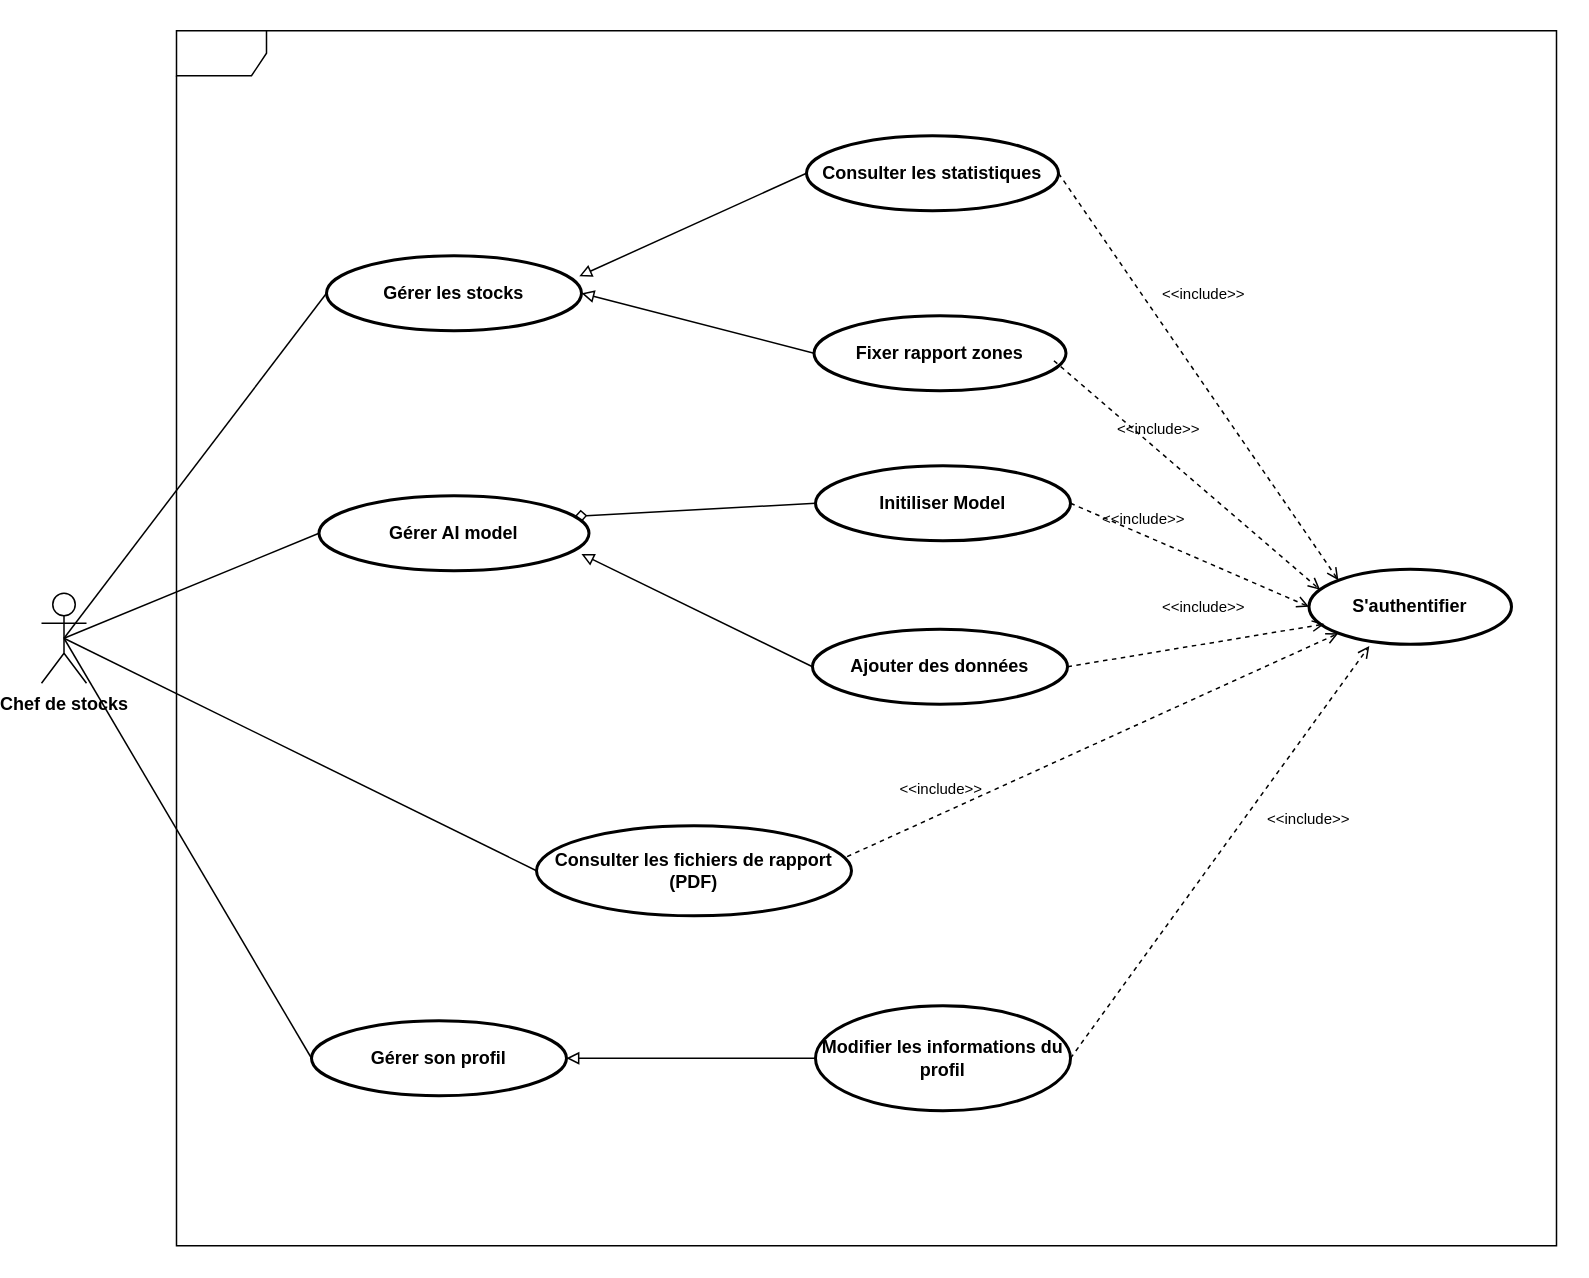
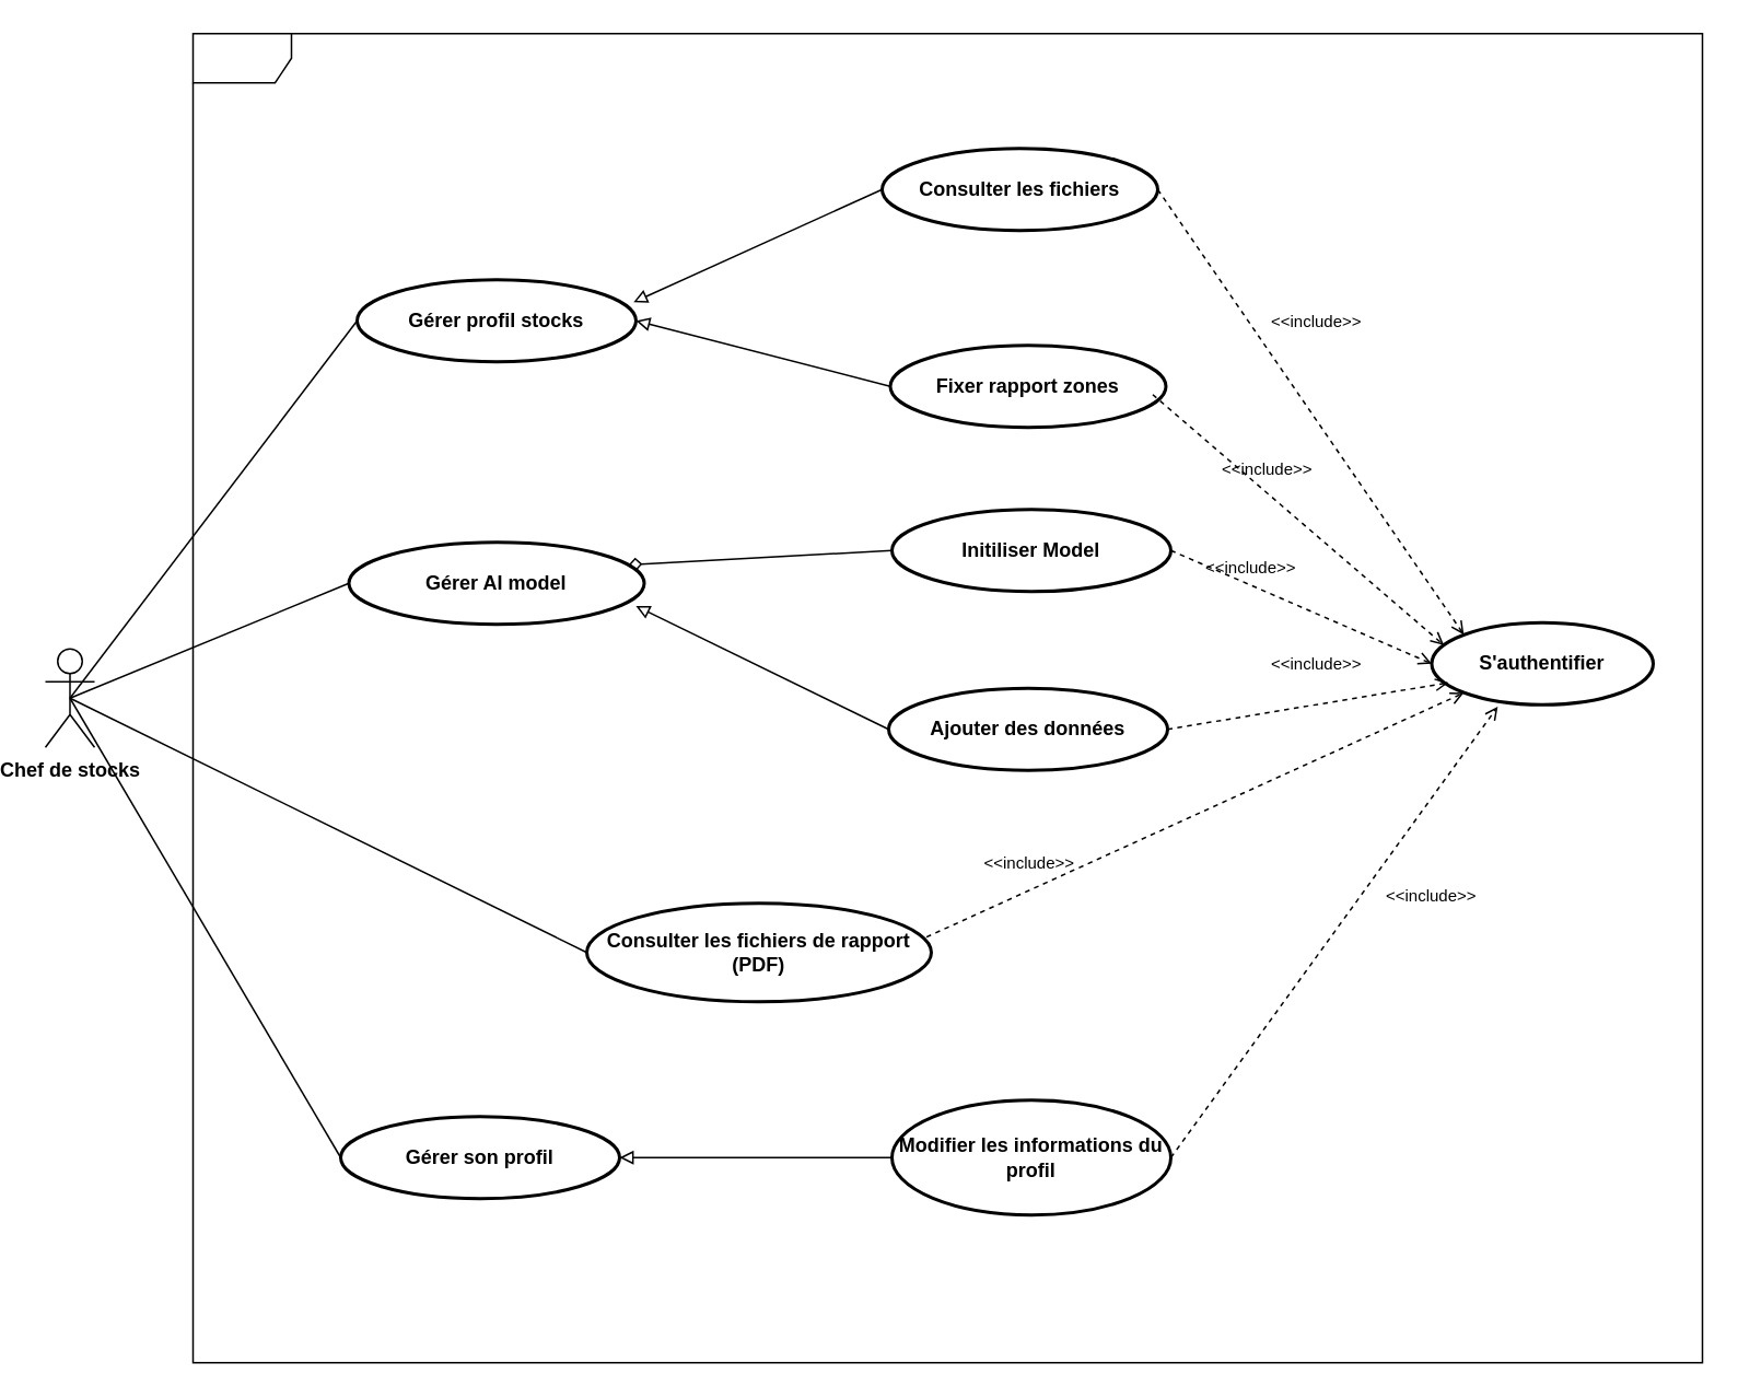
  <mxCell id="0" />
  <mxCell id="1" parent="0" />
  <mxCell id="2" value="&lt;b&gt;Chef de stocks&lt;/b&gt;" style="shape=umlActor;verticalLabelPosition=bottom;verticalAlign=top;html=1;outlineConnect=0;" vertex="1" parent="1"><mxGeometry x="20" y="395" width="30" height="60" as="geometry" /></mxCell>
  <mxCell id="3" value="" style="shape=umlFrame;whiteSpace=wrap;html=1;pointerEvents=0;" vertex="1" parent="1"><mxGeometry x="110" y="20" width="920" height="810" as="geometry" /></mxCell>
  <mxCell id="4" value="&lt;b&gt;S'authentifier&lt;/b&gt;" style="strokeWidth=2;html=1;shape=mxgraph.flowchart.start_1;whiteSpace=wrap;" vertex="1" parent="1"><mxGeometry x="865" y="379" width="135" height="50" as="geometry" /></mxCell>
  <mxCell id="5" value="&lt;b&gt;Consulter les fichiers de rapport (PDF)&lt;/b&gt;" style="strokeWidth=2;html=1;shape=mxgraph.flowchart.start_1;whiteSpace=wrap;" vertex="1" parent="1"><mxGeometry x="350" y="550" width="210" height="60" as="geometry" /></mxCell>
  <mxCell id="6" value="&lt;b&gt;Gérer AI model&lt;/b&gt;" style="strokeWidth=2;html=1;shape=mxgraph.flowchart.start_1;whiteSpace=wrap;" vertex="1" parent="1"><mxGeometry x="205" y="330" width="180" height="50" as="geometry" /></mxCell>
- <mxCell id="7" value="&lt;b&gt;Gérer les stocks&lt;/b&gt;" style="strokeWidth=2;html=1;shape=mxgraph.flowchart.start_1;whiteSpace=wrap;" vertex="1" parent="1"><mxGeometry x="210" y="170" width="170" height="50" as="geometry" /></mxCell>
+ <mxCell id="7" value="&lt;b&gt;Gérer profil stocks&lt;/b&gt;" style="strokeWidth=2;html=1;shape=mxgraph.flowchart.start_1;whiteSpace=wrap;" vertex="1" parent="1"><mxGeometry x="210" y="170" width="170" height="50" as="geometry" /></mxCell>
  <mxCell id="8" style="rounded=0;orthogonalLoop=1;jettySize=auto;html=1;exitX=0.5;exitY=0.5;exitDx=0;exitDy=0;exitPerimeter=0;endArrow=none;endFill=0;entryX=0;entryY=0.5;entryDx=0;entryDy=0;entryPerimeter=0;" edge="1" parent="1" source="2" target="7"><mxGeometry relative="1" as="geometry"><mxPoint x="530" y="240" as="targetPoint" /></mxGeometry></mxCell>
  <mxCell id="9" style="rounded=0;orthogonalLoop=1;jettySize=auto;html=1;exitX=0.5;exitY=0.5;exitDx=0;exitDy=0;exitPerimeter=0;endArrow=none;endFill=0;entryX=0;entryY=0.5;entryDx=0;entryDy=0;entryPerimeter=0;" edge="1" parent="1" source="2" target="6"><mxGeometry relative="1" as="geometry"><mxPoint x="530" y="325" as="targetPoint" /></mxGeometry></mxCell>
  <mxCell id="10" style="rounded=0;orthogonalLoop=1;jettySize=auto;html=1;exitX=0.5;exitY=0.5;exitDx=0;exitDy=0;exitPerimeter=0;endArrow=none;endFill=0;entryX=0;entryY=0.5;entryDx=0;entryDy=0;entryPerimeter=0;" edge="1" parent="1" source="2" target="5"><mxGeometry relative="1" as="geometry"><mxPoint x="520" y="420" as="targetPoint" /></mxGeometry></mxCell>
  <mxCell id="11" style="rounded=0;orthogonalLoop=1;jettySize=auto;html=1;exitX=1;exitY=0.5;exitDx=0;exitDy=0;entryX=0.145;entryY=0.145;entryDx=0;entryDy=0;entryPerimeter=0;endArrow=open;endFill=0;dashed=1;exitPerimeter=0;" edge="1" parent="1" source="17" target="4"><mxGeometry relative="1" as="geometry" /></mxCell>
  <mxCell id="12" style="rounded=0;orthogonalLoop=1;jettySize=auto;html=1;entryX=0;entryY=0.5;entryDx=0;entryDy=0;entryPerimeter=0;endArrow=open;endFill=0;dashed=1;exitX=1;exitY=0.5;exitDx=0;exitDy=0;exitPerimeter=0;" edge="1" parent="1" source="24" target="4"><mxGeometry relative="1" as="geometry" /></mxCell>
  <mxCell id="13" style="rounded=0;orthogonalLoop=1;jettySize=auto;html=1;entryX=0.145;entryY=0.855;entryDx=0;entryDy=0;entryPerimeter=0;endArrow=open;endFill=0;dashed=1;exitX=0.986;exitY=0.343;exitDx=0;exitDy=0;exitPerimeter=0;" edge="1" parent="1" source="5" target="4"><mxGeometry relative="1" as="geometry"><mxPoint x="740" y="420" as="sourcePoint" /></mxGeometry></mxCell>
  <mxCell id="14" value="&lt;font style=&quot;font-size: 10px;&quot;&gt;&amp;lt;&amp;lt;include&amp;gt;&amp;gt;&lt;/font&gt;" style="text;strokeColor=none;align=center;fillColor=none;html=1;verticalAlign=middle;whiteSpace=wrap;rounded=0;" vertex="1" parent="1"><mxGeometry x="720" y="270" width="90" height="30" as="geometry" /></mxCell>
  <mxCell id="15" value="&lt;font style=&quot;font-size: 10px;&quot;&gt;&amp;lt;&amp;lt;include&amp;gt;&amp;gt;&lt;/font&gt;" style="text;strokeColor=none;align=center;fillColor=none;html=1;verticalAlign=middle;whiteSpace=wrap;rounded=0;" vertex="1" parent="1"><mxGeometry x="750" y="180" width="90" height="30" as="geometry" /></mxCell>
  <mxCell id="16" value="&lt;font style=&quot;font-size: 10px;&quot;&gt;&amp;lt;&amp;lt;include&amp;gt;&amp;gt;&lt;/font&gt;" style="text;strokeColor=none;align=center;fillColor=none;html=1;verticalAlign=middle;whiteSpace=wrap;rounded=0;" vertex="1" parent="1"><mxGeometry x="820" y="530" width="90" height="30" as="geometry" /></mxCell>
- <mxCell id="17" value="&lt;b&gt;Consulter les statistiques&lt;/b&gt;" style="strokeWidth=2;html=1;shape=mxgraph.flowchart.start_1;whiteSpace=wrap;" vertex="1" parent="1"><mxGeometry x="530" y="90" width="168" height="50" as="geometry" /></mxCell>
+ <mxCell id="17" value="&lt;b&gt;Consulter les fichiers&lt;/b&gt;" style="strokeWidth=2;html=1;shape=mxgraph.flowchart.start_1;whiteSpace=wrap;" vertex="1" parent="1"><mxGeometry x="530" y="90" width="168" height="50" as="geometry" /></mxCell>
  <mxCell id="18" style="rounded=0;orthogonalLoop=1;jettySize=auto;html=1;exitX=0;exitY=0.5;exitDx=0;exitDy=0;exitPerimeter=0;entryX=0.991;entryY=0.274;entryDx=0;entryDy=0;endArrow=block;endFill=0;elbow=vertical;entryPerimeter=0;" edge="1" parent="1" source="17" target="7"><mxGeometry relative="1" as="geometry" /></mxCell>
  <mxCell id="19" value="&lt;b&gt;Gérer son profil&lt;/b&gt;" style="strokeWidth=2;html=1;shape=mxgraph.flowchart.start_1;whiteSpace=wrap;" vertex="1" parent="1"><mxGeometry x="200" y="680" width="170" height="50" as="geometry" /></mxCell>
  <mxCell id="20" style="rounded=0;orthogonalLoop=1;jettySize=auto;html=1;exitX=0;exitY=0.5;exitDx=0;exitDy=0;exitPerimeter=0;entryX=0.5;entryY=0.5;entryDx=0;entryDy=0;entryPerimeter=0;endArrow=none;endFill=0;" edge="1" parent="1" source="19" target="2"><mxGeometry relative="1" as="geometry" /></mxCell>
  <mxCell id="21" value="&lt;b&gt;Modifier les informations du profil&lt;/b&gt;" style="strokeWidth=2;html=1;shape=mxgraph.flowchart.start_1;whiteSpace=wrap;" vertex="1" parent="1"><mxGeometry x="536" y="670" width="170" height="70" as="geometry" /></mxCell>
  <mxCell id="22" style="rounded=0;orthogonalLoop=1;jettySize=auto;html=1;entryX=0.298;entryY=1.023;entryDx=0;entryDy=0;entryPerimeter=0;endArrow=open;endFill=0;dashed=1;exitX=1;exitY=0.5;exitDx=0;exitDy=0;exitPerimeter=0;" edge="1" parent="1" source="21" target="4"><mxGeometry relative="1" as="geometry"><mxPoint x="780" y="630" as="sourcePoint" /><mxPoint x="1257" y="540" as="targetPoint" /></mxGeometry></mxCell>
  <mxCell id="23" style="edgeStyle=orthogonalEdgeStyle;rounded=0;orthogonalLoop=1;jettySize=auto;html=1;exitX=0;exitY=0.5;exitDx=0;exitDy=0;exitPerimeter=0;entryX=1;entryY=0.5;entryDx=0;entryDy=0;entryPerimeter=0;endArrow=block;endFill=0;" edge="1" parent="1" source="21" target="19"><mxGeometry relative="1" as="geometry" /></mxCell>
  <mxCell id="24" value="&lt;b&gt;Initiliser Model&lt;/b&gt;" style="strokeWidth=2;html=1;shape=mxgraph.flowchart.start_1;whiteSpace=wrap;" vertex="1" parent="1"><mxGeometry x="536" y="310" width="170" height="50" as="geometry" /></mxCell>
  <mxCell id="25" style="rounded=0;orthogonalLoop=1;jettySize=auto;html=1;exitX=0;exitY=0.5;exitDx=0;exitDy=0;exitPerimeter=0;entryX=0.947;entryY=0.274;entryDx=0;entryDy=0;entryPerimeter=0;endArrow=diamond;endFill=0;" edge="1" parent="1" source="24" target="6"><mxGeometry relative="1" as="geometry" /></mxCell>
  <mxCell id="26" value="&lt;b&gt;Ajouter des données&lt;/b&gt;" style="strokeWidth=2;html=1;shape=mxgraph.flowchart.start_1;whiteSpace=wrap;" vertex="1" parent="1"><mxGeometry x="534" y="419" width="170" height="50" as="geometry" /></mxCell>
  <mxCell id="27" style="rounded=0;orthogonalLoop=1;jettySize=auto;html=1;exitX=0;exitY=0.5;exitDx=0;exitDy=0;exitPerimeter=0;entryX=0.972;entryY=0.777;entryDx=0;entryDy=0;entryPerimeter=0;endArrow=block;endFill=0;" edge="1" parent="1" source="26" target="6"><mxGeometry relative="1" as="geometry"><mxPoint x="450" y="385" as="sourcePoint" /></mxGeometry></mxCell>
  <mxCell id="28" style="rounded=0;orthogonalLoop=1;jettySize=auto;html=1;entryX=0.076;entryY=0.731;entryDx=0;entryDy=0;entryPerimeter=0;endArrow=open;endFill=0;dashed=1;exitX=1;exitY=0.5;exitDx=0;exitDy=0;exitPerimeter=0;" edge="1" parent="1" source="26" target="4"><mxGeometry relative="1" as="geometry"><mxPoint x="750" y="345" as="sourcePoint" /><mxPoint x="980" y="345" as="targetPoint" /></mxGeometry></mxCell>
  <mxCell id="29" value="&lt;font style=&quot;font-size: 10px;&quot;&gt;&amp;lt;&amp;lt;include&amp;gt;&amp;gt;&lt;/font&gt;" style="text;strokeColor=none;align=center;fillColor=none;html=1;verticalAlign=middle;whiteSpace=wrap;rounded=0;" vertex="1" parent="1"><mxGeometry x="750" y="389" width="90" height="30" as="geometry" /></mxCell>
  <mxCell id="30" value="&lt;font style=&quot;font-size: 10px;&quot;&gt;&amp;lt;&amp;lt;include&amp;gt;&amp;gt;&lt;/font&gt;" style="text;strokeColor=none;align=center;fillColor=none;html=1;verticalAlign=middle;whiteSpace=wrap;rounded=0;" vertex="1" parent="1"><mxGeometry x="575" y="510" width="90" height="30" as="geometry" /></mxCell>
  <mxCell id="31" value="&lt;b&gt;Fixer rapport zones&lt;/b&gt;" style="strokeWidth=2;html=1;shape=mxgraph.flowchart.start_1;whiteSpace=wrap;" vertex="1" parent="1"><mxGeometry x="535" y="210" width="168" height="50" as="geometry" /></mxCell>
  <mxCell id="32" style="rounded=0;orthogonalLoop=1;jettySize=auto;html=1;exitX=0;exitY=0.5;exitDx=0;exitDy=0;exitPerimeter=0;entryX=1;entryY=0.5;entryDx=0;entryDy=0;entryPerimeter=0;endArrow=block;endFill=0;" edge="1" parent="1" source="31" target="7"><mxGeometry relative="1" as="geometry" /></mxCell>
  <mxCell id="33" style="rounded=0;orthogonalLoop=1;jettySize=auto;html=1;exitX=0.952;exitY=0.6;exitDx=0;exitDy=0;entryX=0.055;entryY=0.274;entryDx=0;entryDy=0;entryPerimeter=0;endArrow=open;endFill=0;dashed=1;exitPerimeter=0;" edge="1" parent="1" source="31" target="4"><mxGeometry relative="1" as="geometry"><mxPoint x="740" y="200" as="sourcePoint" /><mxPoint x="876" y="402" as="targetPoint" /></mxGeometry></mxCell>
  <mxCell id="34" value="&lt;font style=&quot;font-size: 10px;&quot;&gt;&amp;lt;&amp;lt;include&amp;gt;&amp;gt;&lt;/font&gt;" style="text;strokeColor=none;align=center;fillColor=none;html=1;verticalAlign=middle;whiteSpace=wrap;rounded=0;" vertex="1" parent="1"><mxGeometry x="710" y="330" width="90" height="30" as="geometry" /></mxCell>
